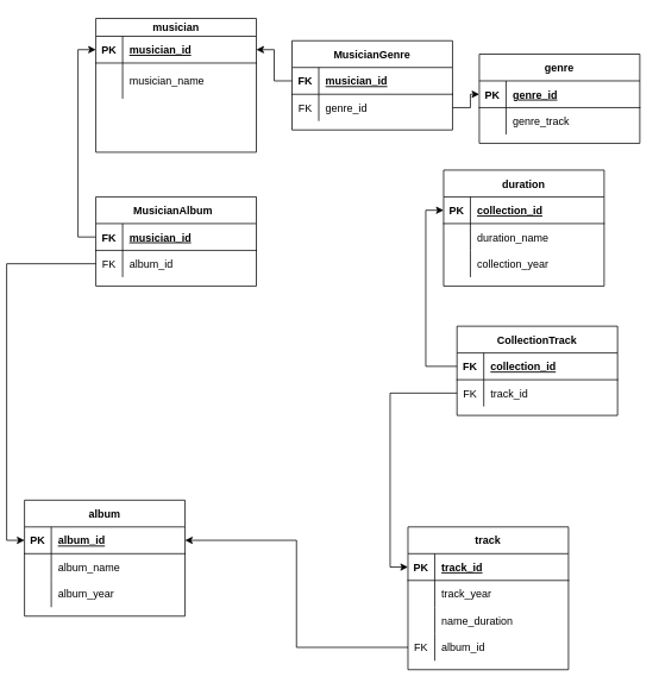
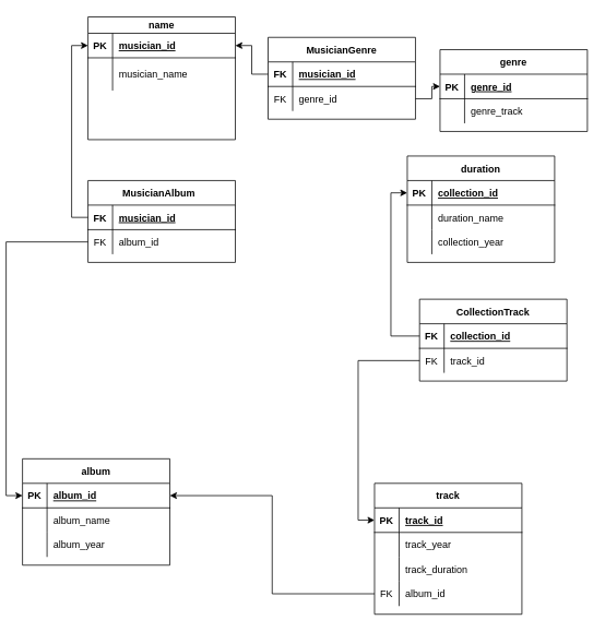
  <mxCell id="0" />
  <mxCell id="1" parent="0" />
  <mxCell id="2" value="genre" style="shape=table;startSize=30;container=1;collapsible=1;childLayout=tableLayout;fixedRows=1;rowLines=0;fontStyle=1;align=center;resizeLast=1;" parent="1" vertex="1"><mxGeometry x="530" y="60" width="180" height="100" as="geometry" /></mxCell>
  <mxCell id="3" value="" style="shape=tableRow;horizontal=0;startSize=0;swimlaneHead=0;swimlaneBody=0;fillColor=none;collapsible=0;dropTarget=0;points=[[0,0.5],[1,0.5]];portConstraint=eastwest;top=0;left=0;right=0;bottom=1;" parent="2" vertex="1"><mxGeometry y="30" width="180" height="30" as="geometry" /></mxCell>
  <mxCell id="4" value="PK" style="shape=partialRectangle;connectable=0;fillColor=none;top=0;left=0;bottom=0;right=0;fontStyle=1;overflow=hidden;" parent="3" vertex="1"><mxGeometry width="30" height="30" as="geometry"><mxRectangle width="30" height="30" as="alternateBounds" /></mxGeometry></mxCell>
  <mxCell id="5" value="genre_id" style="shape=partialRectangle;connectable=0;fillColor=none;top=0;left=0;bottom=0;right=0;align=left;spacingLeft=6;fontStyle=5;overflow=hidden;" parent="3" vertex="1"><mxGeometry x="30" width="150" height="30" as="geometry"><mxRectangle width="150" height="30" as="alternateBounds" /></mxGeometry></mxCell>
  <mxCell id="6" value="" style="shape=tableRow;horizontal=0;startSize=0;swimlaneHead=0;swimlaneBody=0;fillColor=none;collapsible=0;dropTarget=0;points=[[0,0.5],[1,0.5]];portConstraint=eastwest;top=0;left=0;right=0;bottom=0;" parent="2" vertex="1"><mxGeometry y="60" width="180" height="30" as="geometry" /></mxCell>
  <mxCell id="7" value="" style="shape=partialRectangle;connectable=0;fillColor=none;top=0;left=0;bottom=0;right=0;editable=1;overflow=hidden;" parent="6" vertex="1"><mxGeometry width="30" height="30" as="geometry"><mxRectangle width="30" height="30" as="alternateBounds" /></mxGeometry></mxCell>
  <mxCell id="8" value="genre_track" style="shape=partialRectangle;connectable=0;fillColor=none;top=0;left=0;bottom=0;right=0;align=left;spacingLeft=6;overflow=hidden;" parent="6" vertex="1"><mxGeometry x="30" width="150" height="30" as="geometry"><mxRectangle width="150" height="30" as="alternateBounds" /></mxGeometry></mxCell>
- <mxCell id="9" value="musician" style="shape=table;startSize=20;container=1;collapsible=1;childLayout=tableLayout;fixedRows=1;rowLines=0;fontStyle=1;align=center;resizeLast=1;" parent="1" vertex="1"><mxGeometry x="100" y="20" width="180" height="150" as="geometry"><mxRectangle x="140" y="90" width="90" height="30" as="alternateBounds" /></mxGeometry></mxCell>
+ <mxCell id="9" value="name" style="shape=table;startSize=20;container=1;collapsible=1;childLayout=tableLayout;fixedRows=1;rowLines=0;fontStyle=1;align=center;resizeLast=1;" parent="1" vertex="1"><mxGeometry x="100" y="20" width="180" height="150" as="geometry"><mxRectangle x="140" y="90" width="90" height="30" as="alternateBounds" /></mxGeometry></mxCell>
  <mxCell id="10" value="" style="shape=tableRow;horizontal=0;startSize=0;swimlaneHead=0;swimlaneBody=0;fillColor=none;collapsible=0;dropTarget=0;points=[[0,0.5],[1,0.5]];portConstraint=eastwest;top=0;left=0;right=0;bottom=1;" parent="9" vertex="1"><mxGeometry y="20" width="180" height="30" as="geometry" /></mxCell>
  <mxCell id="11" value="PK" style="shape=partialRectangle;connectable=0;fillColor=none;top=0;left=0;bottom=0;right=0;fontStyle=1;overflow=hidden;" parent="10" vertex="1"><mxGeometry width="30" height="30" as="geometry"><mxRectangle width="30" height="30" as="alternateBounds" /></mxGeometry></mxCell>
  <mxCell id="12" value="musician_id" style="shape=partialRectangle;connectable=0;fillColor=none;top=0;left=0;bottom=0;right=0;align=left;spacingLeft=6;fontStyle=5;overflow=hidden;" parent="10" vertex="1"><mxGeometry x="30" width="150" height="30" as="geometry"><mxRectangle width="150" height="30" as="alternateBounds" /></mxGeometry></mxCell>
  <mxCell id="13" value="" style="shape=tableRow;horizontal=0;startSize=0;swimlaneHead=0;swimlaneBody=0;fillColor=none;collapsible=0;dropTarget=0;points=[[0,0.5],[1,0.5]];portConstraint=eastwest;top=0;left=0;right=0;bottom=0;" parent="9" vertex="1"><mxGeometry y="50" width="180" height="40" as="geometry" /></mxCell>
  <mxCell id="14" value="" style="shape=partialRectangle;connectable=0;fillColor=none;top=0;left=0;bottom=0;right=0;editable=1;overflow=hidden;" parent="13" vertex="1"><mxGeometry width="30" height="40" as="geometry"><mxRectangle width="30" height="40" as="alternateBounds" /></mxGeometry></mxCell>
  <mxCell id="15" value="musician_name" style="shape=partialRectangle;connectable=0;fillColor=none;top=0;left=0;bottom=0;right=0;align=left;spacingLeft=6;overflow=hidden;" parent="13" vertex="1"><mxGeometry x="30" width="150" height="40" as="geometry"><mxRectangle width="150" height="40" as="alternateBounds" /></mxGeometry></mxCell>
  <mxCell id="16" value="album" style="shape=table;startSize=30;container=1;collapsible=1;childLayout=tableLayout;fixedRows=1;rowLines=0;fontStyle=1;align=center;resizeLast=1;" parent="1" vertex="1"><mxGeometry x="20" y="560" width="180" height="130" as="geometry" /></mxCell>
  <mxCell id="17" value="" style="shape=tableRow;horizontal=0;startSize=0;swimlaneHead=0;swimlaneBody=0;fillColor=none;collapsible=0;dropTarget=0;points=[[0,0.5],[1,0.5]];portConstraint=eastwest;top=0;left=0;right=0;bottom=1;" parent="16" vertex="1"><mxGeometry y="30" width="180" height="30" as="geometry" /></mxCell>
  <mxCell id="18" value="PK" style="shape=partialRectangle;connectable=0;fillColor=none;top=0;left=0;bottom=0;right=0;fontStyle=1;overflow=hidden;" parent="17" vertex="1"><mxGeometry width="30" height="30" as="geometry"><mxRectangle width="30" height="30" as="alternateBounds" /></mxGeometry></mxCell>
  <mxCell id="19" value="album_id" style="shape=partialRectangle;connectable=0;fillColor=none;top=0;left=0;bottom=0;right=0;align=left;spacingLeft=6;fontStyle=5;overflow=hidden;" parent="17" vertex="1"><mxGeometry x="30" width="150" height="30" as="geometry"><mxRectangle width="150" height="30" as="alternateBounds" /></mxGeometry></mxCell>
  <mxCell id="20" value="" style="shape=tableRow;horizontal=0;startSize=0;swimlaneHead=0;swimlaneBody=0;fillColor=none;collapsible=0;dropTarget=0;points=[[0,0.5],[1,0.5]];portConstraint=eastwest;top=0;left=0;right=0;bottom=0;" parent="16" vertex="1"><mxGeometry y="60" width="180" height="30" as="geometry" /></mxCell>
  <mxCell id="21" value="" style="shape=partialRectangle;connectable=0;fillColor=none;top=0;left=0;bottom=0;right=0;editable=1;overflow=hidden;" parent="20" vertex="1"><mxGeometry width="30" height="30" as="geometry"><mxRectangle width="30" height="30" as="alternateBounds" /></mxGeometry></mxCell>
  <mxCell id="22" value="album_name" style="shape=partialRectangle;connectable=0;fillColor=none;top=0;left=0;bottom=0;right=0;align=left;spacingLeft=6;overflow=hidden;" parent="20" vertex="1"><mxGeometry x="30" width="150" height="30" as="geometry"><mxRectangle width="150" height="30" as="alternateBounds" /></mxGeometry></mxCell>
  <mxCell id="23" value="" style="shape=tableRow;horizontal=0;startSize=0;swimlaneHead=0;swimlaneBody=0;fillColor=none;collapsible=0;dropTarget=0;points=[[0,0.5],[1,0.5]];portConstraint=eastwest;top=0;left=0;right=0;bottom=0;" parent="16" vertex="1"><mxGeometry y="90" width="180" height="30" as="geometry" /></mxCell>
  <mxCell id="24" value="" style="shape=partialRectangle;connectable=0;fillColor=none;top=0;left=0;bottom=0;right=0;editable=1;overflow=hidden;" parent="23" vertex="1"><mxGeometry width="30" height="30" as="geometry"><mxRectangle width="30" height="30" as="alternateBounds" /></mxGeometry></mxCell>
  <mxCell id="25" value="album_year" style="shape=partialRectangle;connectable=0;fillColor=none;top=0;left=0;bottom=0;right=0;align=left;spacingLeft=6;overflow=hidden;" parent="23" vertex="1"><mxGeometry x="30" width="150" height="30" as="geometry"><mxRectangle width="150" height="30" as="alternateBounds" /></mxGeometry></mxCell>
  <mxCell id="26" value="track" style="shape=table;startSize=30;container=1;collapsible=1;childLayout=tableLayout;fixedRows=1;rowLines=0;fontStyle=1;align=center;resizeLast=1;" parent="1" vertex="1"><mxGeometry x="450" y="590" width="180" height="160" as="geometry" /></mxCell>
  <mxCell id="27" value="" style="shape=tableRow;horizontal=0;startSize=0;swimlaneHead=0;swimlaneBody=0;fillColor=none;collapsible=0;dropTarget=0;points=[[0,0.5],[1,0.5]];portConstraint=eastwest;top=0;left=0;right=0;bottom=1;" parent="26" vertex="1"><mxGeometry y="30" width="180" height="30" as="geometry" /></mxCell>
  <mxCell id="28" value="PK" style="shape=partialRectangle;connectable=0;fillColor=none;top=0;left=0;bottom=0;right=0;fontStyle=1;overflow=hidden;" parent="27" vertex="1"><mxGeometry width="30" height="30" as="geometry"><mxRectangle width="30" height="30" as="alternateBounds" /></mxGeometry></mxCell>
  <mxCell id="29" value="track_id" style="shape=partialRectangle;connectable=0;fillColor=none;top=0;left=0;bottom=0;right=0;align=left;spacingLeft=6;fontStyle=5;overflow=hidden;" parent="27" vertex="1"><mxGeometry x="30" width="150" height="30" as="geometry"><mxRectangle width="150" height="30" as="alternateBounds" /></mxGeometry></mxCell>
  <mxCell id="30" value="" style="shape=tableRow;horizontal=0;startSize=0;swimlaneHead=0;swimlaneBody=0;fillColor=none;collapsible=0;dropTarget=0;points=[[0,0.5],[1,0.5]];portConstraint=eastwest;top=0;left=0;right=0;bottom=0;" parent="26" vertex="1"><mxGeometry y="60" width="180" height="30" as="geometry" /></mxCell>
  <mxCell id="31" value="" style="shape=partialRectangle;connectable=0;fillColor=none;top=0;left=0;bottom=0;right=0;editable=1;overflow=hidden;" parent="30" vertex="1"><mxGeometry width="30" height="30" as="geometry"><mxRectangle width="30" height="30" as="alternateBounds" /></mxGeometry></mxCell>
  <mxCell id="32" value="track_year   " style="shape=partialRectangle;connectable=0;fillColor=none;top=0;left=0;bottom=0;right=0;align=left;spacingLeft=6;overflow=hidden;" parent="30" vertex="1"><mxGeometry x="30" width="150" height="30" as="geometry"><mxRectangle width="150" height="30" as="alternateBounds" /></mxGeometry></mxCell>
  <mxCell id="33" value="" style="shape=tableRow;horizontal=0;startSize=0;swimlaneHead=0;swimlaneBody=0;fillColor=none;collapsible=0;dropTarget=0;points=[[0,0.5],[1,0.5]];portConstraint=eastwest;top=0;left=0;right=0;bottom=0;" parent="26" vertex="1"><mxGeometry y="90" width="180" height="30" as="geometry" /></mxCell>
  <mxCell id="34" value="" style="shape=partialRectangle;connectable=0;fillColor=none;top=0;left=0;bottom=0;right=0;editable=1;overflow=hidden;" parent="33" vertex="1"><mxGeometry width="30" height="30" as="geometry"><mxRectangle width="30" height="30" as="alternateBounds" /></mxGeometry></mxCell>
- <mxCell id="35" value="name_duration" style="shape=partialRectangle;connectable=0;fillColor=none;top=0;left=0;bottom=0;right=0;align=left;spacingLeft=6;overflow=hidden;" parent="33" vertex="1"><mxGeometry x="30" width="150" height="30" as="geometry"><mxRectangle width="150" height="30" as="alternateBounds" /></mxGeometry></mxCell>
+ <mxCell id="35" value="track_duration" style="shape=partialRectangle;connectable=0;fillColor=none;top=0;left=0;bottom=0;right=0;align=left;spacingLeft=6;overflow=hidden;" parent="33" vertex="1"><mxGeometry x="30" width="150" height="30" as="geometry"><mxRectangle width="150" height="30" as="alternateBounds" /></mxGeometry></mxCell>
  <mxCell id="36" value="" style="shape=tableRow;horizontal=0;startSize=0;swimlaneHead=0;swimlaneBody=0;fillColor=none;collapsible=0;dropTarget=0;points=[[0,0.5],[1,0.5]];portConstraint=eastwest;top=0;left=0;right=0;bottom=0;" parent="26" vertex="1"><mxGeometry y="120" width="180" height="30" as="geometry" /></mxCell>
  <mxCell id="37" value="FK" style="shape=partialRectangle;connectable=0;fillColor=none;top=0;left=0;bottom=0;right=0;editable=1;overflow=hidden;" parent="36" vertex="1"><mxGeometry width="30" height="30" as="geometry"><mxRectangle width="30" height="30" as="alternateBounds" /></mxGeometry></mxCell>
  <mxCell id="38" value="album_id" style="shape=partialRectangle;connectable=0;fillColor=none;top=0;left=0;bottom=0;right=0;align=left;spacingLeft=6;overflow=hidden;" parent="36" vertex="1"><mxGeometry x="30" width="150" height="30" as="geometry"><mxRectangle width="150" height="30" as="alternateBounds" /></mxGeometry></mxCell>
  <mxCell id="39" style="edgeStyle=orthogonalEdgeStyle;rounded=0;orthogonalLoop=1;jettySize=auto;html=1;" parent="1" source="36" target="17" edge="1"><mxGeometry relative="1" as="geometry" /></mxCell>
  <mxCell id="40" value="MusicianGenre" style="shape=table;startSize=30;container=1;collapsible=1;childLayout=tableLayout;fixedRows=1;rowLines=0;fontStyle=1;align=center;resizeLast=1;" parent="1" vertex="1"><mxGeometry x="320" y="45" width="180" height="100" as="geometry" /></mxCell>
  <mxCell id="41" value="" style="shape=tableRow;horizontal=0;startSize=0;swimlaneHead=0;swimlaneBody=0;fillColor=none;collapsible=0;dropTarget=0;points=[[0,0.5],[1,0.5]];portConstraint=eastwest;top=0;left=0;right=0;bottom=1;" parent="40" vertex="1"><mxGeometry y="30" width="180" height="30" as="geometry" /></mxCell>
  <mxCell id="42" value="FK" style="shape=partialRectangle;connectable=0;fillColor=none;top=0;left=0;bottom=0;right=0;fontStyle=1;overflow=hidden;" parent="41" vertex="1"><mxGeometry width="30" height="30" as="geometry"><mxRectangle width="30" height="30" as="alternateBounds" /></mxGeometry></mxCell>
  <mxCell id="43" value="musician_id" style="shape=partialRectangle;connectable=0;fillColor=none;top=0;left=0;bottom=0;right=0;align=left;spacingLeft=6;fontStyle=5;overflow=hidden;" parent="41" vertex="1"><mxGeometry x="30" width="150" height="30" as="geometry"><mxRectangle width="150" height="30" as="alternateBounds" /></mxGeometry></mxCell>
  <mxCell id="44" value="" style="shape=tableRow;horizontal=0;startSize=0;swimlaneHead=0;swimlaneBody=0;fillColor=none;collapsible=0;dropTarget=0;points=[[0,0.5],[1,0.5]];portConstraint=eastwest;top=0;left=0;right=0;bottom=0;" parent="40" vertex="1"><mxGeometry y="60" width="180" height="30" as="geometry" /></mxCell>
  <mxCell id="45" value="FK" style="shape=partialRectangle;connectable=0;fillColor=none;top=0;left=0;bottom=0;right=0;editable=1;overflow=hidden;" parent="44" vertex="1"><mxGeometry width="30" height="30" as="geometry"><mxRectangle width="30" height="30" as="alternateBounds" /></mxGeometry></mxCell>
  <mxCell id="46" value="genre_id" style="shape=partialRectangle;connectable=0;fillColor=none;top=0;left=0;bottom=0;right=0;align=left;spacingLeft=6;overflow=hidden;" parent="44" vertex="1"><mxGeometry x="30" width="150" height="30" as="geometry"><mxRectangle width="150" height="30" as="alternateBounds" /></mxGeometry></mxCell>
  <mxCell id="47" style="edgeStyle=orthogonalEdgeStyle;rounded=0;orthogonalLoop=1;jettySize=auto;html=1;" parent="1" source="41" target="10" edge="1"><mxGeometry relative="1" as="geometry" /></mxCell>
  <mxCell id="48" style="edgeStyle=orthogonalEdgeStyle;rounded=0;orthogonalLoop=1;jettySize=auto;html=1;entryX=0;entryY=0.5;entryDx=0;entryDy=0;" parent="1" source="44" target="3" edge="1"><mxGeometry relative="1" as="geometry" /></mxCell>
  <mxCell id="49" value="MusicianAlbum  " style="shape=table;startSize=30;container=1;collapsible=1;childLayout=tableLayout;fixedRows=1;rowLines=0;fontStyle=1;align=center;resizeLast=1;" parent="1" vertex="1"><mxGeometry x="100" y="220" width="180" height="100" as="geometry" /></mxCell>
  <mxCell id="50" value="" style="shape=tableRow;horizontal=0;startSize=0;swimlaneHead=0;swimlaneBody=0;fillColor=none;collapsible=0;dropTarget=0;points=[[0,0.5],[1,0.5]];portConstraint=eastwest;top=0;left=0;right=0;bottom=1;" parent="49" vertex="1"><mxGeometry y="30" width="180" height="30" as="geometry" /></mxCell>
  <mxCell id="51" value="FK" style="shape=partialRectangle;connectable=0;fillColor=none;top=0;left=0;bottom=0;right=0;fontStyle=1;overflow=hidden;" parent="50" vertex="1"><mxGeometry width="30" height="30" as="geometry"><mxRectangle width="30" height="30" as="alternateBounds" /></mxGeometry></mxCell>
  <mxCell id="52" value="musician_id" style="shape=partialRectangle;connectable=0;fillColor=none;top=0;left=0;bottom=0;right=0;align=left;spacingLeft=6;fontStyle=5;overflow=hidden;" parent="50" vertex="1"><mxGeometry x="30" width="150" height="30" as="geometry"><mxRectangle width="150" height="30" as="alternateBounds" /></mxGeometry></mxCell>
  <mxCell id="53" value="" style="shape=tableRow;horizontal=0;startSize=0;swimlaneHead=0;swimlaneBody=0;fillColor=none;collapsible=0;dropTarget=0;points=[[0,0.5],[1,0.5]];portConstraint=eastwest;top=0;left=0;right=0;bottom=0;" parent="49" vertex="1"><mxGeometry y="60" width="180" height="30" as="geometry" /></mxCell>
  <mxCell id="54" value="FK" style="shape=partialRectangle;connectable=0;fillColor=none;top=0;left=0;bottom=0;right=0;editable=1;overflow=hidden;" parent="53" vertex="1"><mxGeometry width="30" height="30" as="geometry"><mxRectangle width="30" height="30" as="alternateBounds" /></mxGeometry></mxCell>
  <mxCell id="55" value="album_id" style="shape=partialRectangle;connectable=0;fillColor=none;top=0;left=0;bottom=0;right=0;align=left;spacingLeft=6;overflow=hidden;" parent="53" vertex="1"><mxGeometry x="30" width="150" height="30" as="geometry"><mxRectangle width="150" height="30" as="alternateBounds" /></mxGeometry></mxCell>
  <mxCell id="56" style="edgeStyle=orthogonalEdgeStyle;rounded=0;orthogonalLoop=1;jettySize=auto;html=1;entryX=0;entryY=0.5;entryDx=0;entryDy=0;" parent="1" source="50" target="10" edge="1"><mxGeometry relative="1" as="geometry" /></mxCell>
  <mxCell id="57" style="edgeStyle=orthogonalEdgeStyle;rounded=0;orthogonalLoop=1;jettySize=auto;html=1;entryX=0;entryY=0.5;entryDx=0;entryDy=0;" parent="1" source="53" target="17" edge="1"><mxGeometry relative="1" as="geometry" /></mxCell>
  <mxCell id="58" value="duration" style="shape=table;startSize=30;container=1;collapsible=1;childLayout=tableLayout;fixedRows=1;rowLines=0;fontStyle=1;align=center;resizeLast=1;" parent="1" vertex="1"><mxGeometry x="490" y="190" width="180" height="130" as="geometry" /></mxCell>
  <mxCell id="59" value="" style="shape=tableRow;horizontal=0;startSize=0;swimlaneHead=0;swimlaneBody=0;fillColor=none;collapsible=0;dropTarget=0;points=[[0,0.5],[1,0.5]];portConstraint=eastwest;top=0;left=0;right=0;bottom=1;" parent="58" vertex="1"><mxGeometry y="30" width="180" height="30" as="geometry" /></mxCell>
  <mxCell id="60" value="PK" style="shape=partialRectangle;connectable=0;fillColor=none;top=0;left=0;bottom=0;right=0;fontStyle=1;overflow=hidden;" parent="59" vertex="1"><mxGeometry width="30" height="30" as="geometry"><mxRectangle width="30" height="30" as="alternateBounds" /></mxGeometry></mxCell>
  <mxCell id="61" value="collection_id" style="shape=partialRectangle;connectable=0;fillColor=none;top=0;left=0;bottom=0;right=0;align=left;spacingLeft=6;fontStyle=5;overflow=hidden;" parent="59" vertex="1"><mxGeometry x="30" width="150" height="30" as="geometry"><mxRectangle width="150" height="30" as="alternateBounds" /></mxGeometry></mxCell>
  <mxCell id="62" value="" style="shape=tableRow;horizontal=0;startSize=0;swimlaneHead=0;swimlaneBody=0;fillColor=none;collapsible=0;dropTarget=0;points=[[0,0.5],[1,0.5]];portConstraint=eastwest;top=0;left=0;right=0;bottom=0;" parent="58" vertex="1"><mxGeometry y="60" width="180" height="30" as="geometry" /></mxCell>
  <mxCell id="63" value="" style="shape=partialRectangle;connectable=0;fillColor=none;top=0;left=0;bottom=0;right=0;editable=1;overflow=hidden;" parent="62" vertex="1"><mxGeometry width="30" height="30" as="geometry"><mxRectangle width="30" height="30" as="alternateBounds" /></mxGeometry></mxCell>
  <mxCell id="64" value="duration_name   " style="shape=partialRectangle;connectable=0;fillColor=none;top=0;left=0;bottom=0;right=0;align=left;spacingLeft=6;overflow=hidden;" parent="62" vertex="1"><mxGeometry x="30" width="150" height="30" as="geometry"><mxRectangle width="150" height="30" as="alternateBounds" /></mxGeometry></mxCell>
  <mxCell id="65" value="" style="shape=tableRow;horizontal=0;startSize=0;swimlaneHead=0;swimlaneBody=0;fillColor=none;collapsible=0;dropTarget=0;points=[[0,0.5],[1,0.5]];portConstraint=eastwest;top=0;left=0;right=0;bottom=0;" parent="58" vertex="1"><mxGeometry y="90" width="180" height="30" as="geometry" /></mxCell>
  <mxCell id="66" value="" style="shape=partialRectangle;connectable=0;fillColor=none;top=0;left=0;bottom=0;right=0;editable=1;overflow=hidden;" parent="65" vertex="1"><mxGeometry width="30" height="30" as="geometry"><mxRectangle width="30" height="30" as="alternateBounds" /></mxGeometry></mxCell>
  <mxCell id="67" value="collection_year" style="shape=partialRectangle;connectable=0;fillColor=none;top=0;left=0;bottom=0;right=0;align=left;spacingLeft=6;overflow=hidden;" parent="65" vertex="1"><mxGeometry x="30" width="150" height="30" as="geometry"><mxRectangle width="150" height="30" as="alternateBounds" /></mxGeometry></mxCell>
  <mxCell id="68" value="CollectionTrack" style="shape=table;startSize=30;container=1;collapsible=1;childLayout=tableLayout;fixedRows=1;rowLines=0;fontStyle=1;align=center;resizeLast=1;" vertex="1" parent="1"><mxGeometry x="505" y="365" width="180" height="100" as="geometry" /></mxCell>
  <mxCell id="69" value="" style="shape=tableRow;horizontal=0;startSize=0;swimlaneHead=0;swimlaneBody=0;fillColor=none;collapsible=0;dropTarget=0;points=[[0,0.5],[1,0.5]];portConstraint=eastwest;top=0;left=0;right=0;bottom=1;" vertex="1" parent="68"><mxGeometry y="30" width="180" height="30" as="geometry" /></mxCell>
  <mxCell id="70" value="FK" style="shape=partialRectangle;connectable=0;fillColor=none;top=0;left=0;bottom=0;right=0;fontStyle=1;overflow=hidden;" vertex="1" parent="69"><mxGeometry width="30" height="30" as="geometry"><mxRectangle width="30" height="30" as="alternateBounds" /></mxGeometry></mxCell>
  <mxCell id="71" value="collection_id" style="shape=partialRectangle;connectable=0;fillColor=none;top=0;left=0;bottom=0;right=0;align=left;spacingLeft=6;fontStyle=5;overflow=hidden;" vertex="1" parent="69"><mxGeometry x="30" width="150" height="30" as="geometry"><mxRectangle width="150" height="30" as="alternateBounds" /></mxGeometry></mxCell>
  <mxCell id="72" value="" style="shape=tableRow;horizontal=0;startSize=0;swimlaneHead=0;swimlaneBody=0;fillColor=none;collapsible=0;dropTarget=0;points=[[0,0.5],[1,0.5]];portConstraint=eastwest;top=0;left=0;right=0;bottom=0;" vertex="1" parent="68"><mxGeometry y="60" width="180" height="30" as="geometry" /></mxCell>
  <mxCell id="73" value="FK" style="shape=partialRectangle;connectable=0;fillColor=none;top=0;left=0;bottom=0;right=0;editable=1;overflow=hidden;" vertex="1" parent="72"><mxGeometry width="30" height="30" as="geometry"><mxRectangle width="30" height="30" as="alternateBounds" /></mxGeometry></mxCell>
  <mxCell id="74" value="track_id" style="shape=partialRectangle;connectable=0;fillColor=none;top=0;left=0;bottom=0;right=0;align=left;spacingLeft=6;overflow=hidden;" vertex="1" parent="72"><mxGeometry x="30" width="150" height="30" as="geometry"><mxRectangle width="150" height="30" as="alternateBounds" /></mxGeometry></mxCell>
  <mxCell id="75" style="edgeStyle=orthogonalEdgeStyle;rounded=0;orthogonalLoop=1;jettySize=auto;html=1;entryX=0;entryY=0.5;entryDx=0;entryDy=0;" edge="1" parent="1" source="69" target="59"><mxGeometry relative="1" as="geometry" /></mxCell>
  <mxCell id="76" style="edgeStyle=orthogonalEdgeStyle;rounded=0;orthogonalLoop=1;jettySize=auto;html=1;entryX=0;entryY=0.5;entryDx=0;entryDy=0;" edge="1" parent="1" source="72" target="27"><mxGeometry relative="1" as="geometry" /></mxCell>
